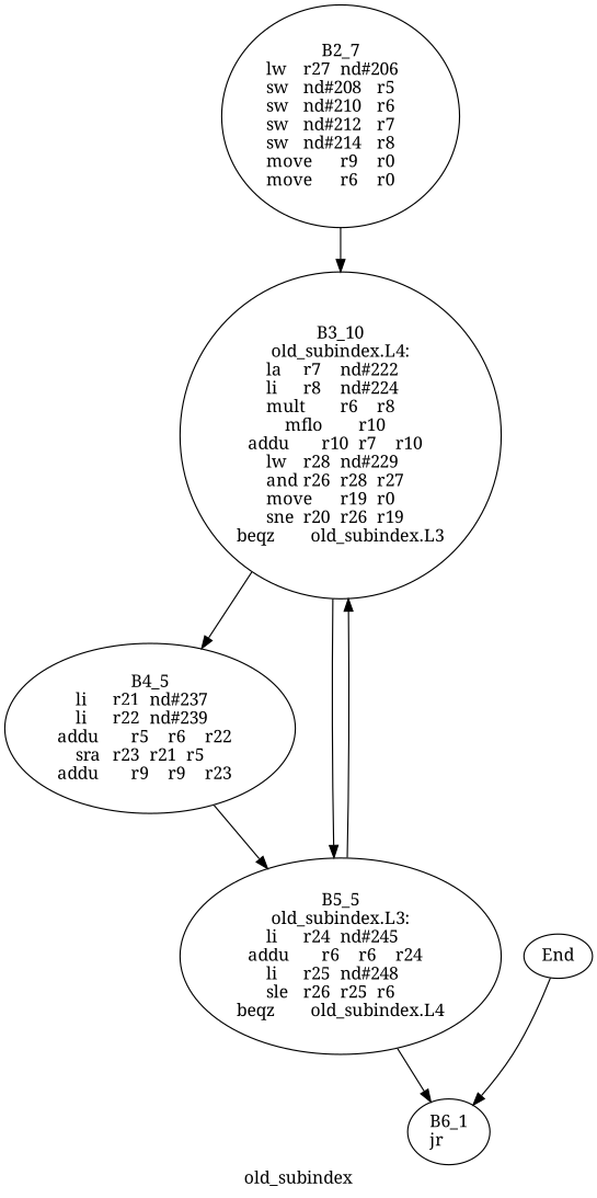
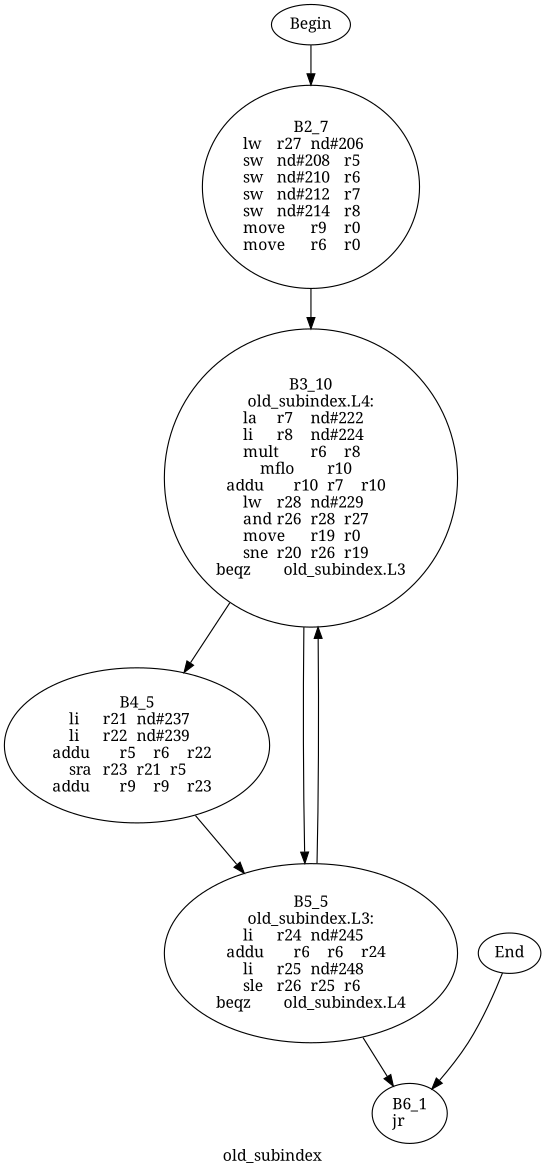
  digraph {
    color=purple
    fontname="Noto Serif"
    label=old_subindex
    style=dashed
    node [fontname="Noto Serif"]
    edge [fontname="Noto Serif"]
+   n1 [label=Begin]
    n2 [label="B2_7\nlw	r27	nd#206	\nsw	nd#208	r5	\nsw	nd#210	r6	\nsw	nd#212	r7	\nsw	nd#214	r8	\nmove	r9	r0	\nmove	r6	r0	\n"]
    n3 [label="B3_10\nold_subindex.L4:\nla	r7	nd#222	\nli	r8	nd#224	\nmult	r6	r8	\nmflo	r10	\naddu	r10	r7	r10	\nlw	r28	nd#229	\nand	r26	r28	r27	\nmove	r19	r0	\nsne	r20	r26	r19	\nbeqz	old_subindex.L3\n"]
    n4 [label="B4_5\nli	r21	nd#237	\nli	r22	nd#239	\naddu	r5	r6	r22	\nsra	r23	r21	r5	\naddu	r9	r9	r23	\n"]
    n5 [label="B5_5\nold_subindex.L3:\nli	r24	nd#245	\naddu	r6	r6	r24	\nli	r25	nd#248	\nsle	r26	r25	r6	\nbeqz	old_subindex.L4\n"]
    n6 [label=End]
    n7 [label="B6_1\njr	\n"]
+   n1 -> n2
    n2 -> n3
    n3 -> n4
    n3 -> n5
    n4 -> n5
    n5 -> n3
    n5 -> n7
    n6 -> n7
  }
